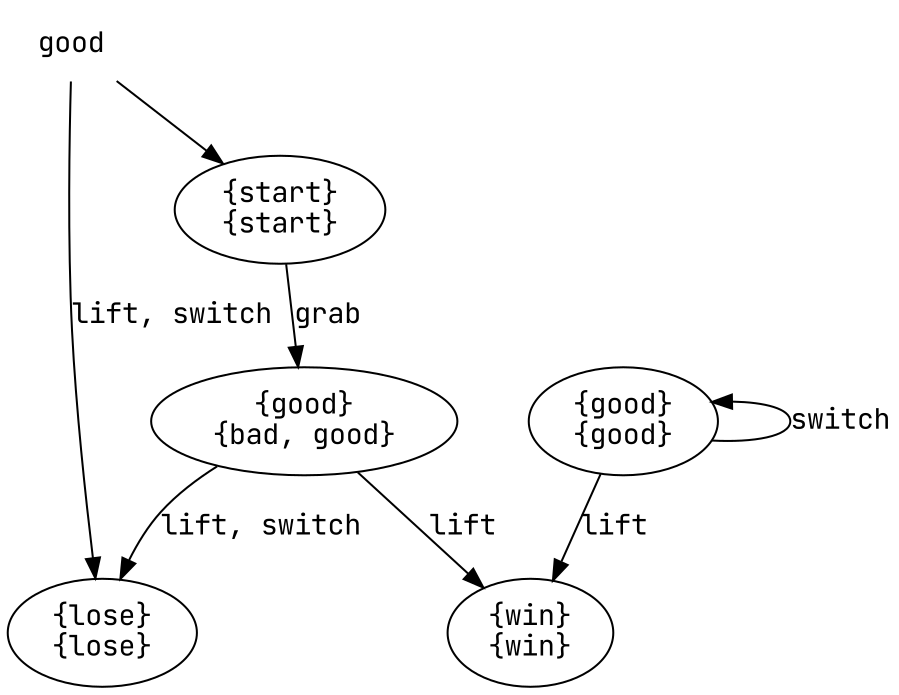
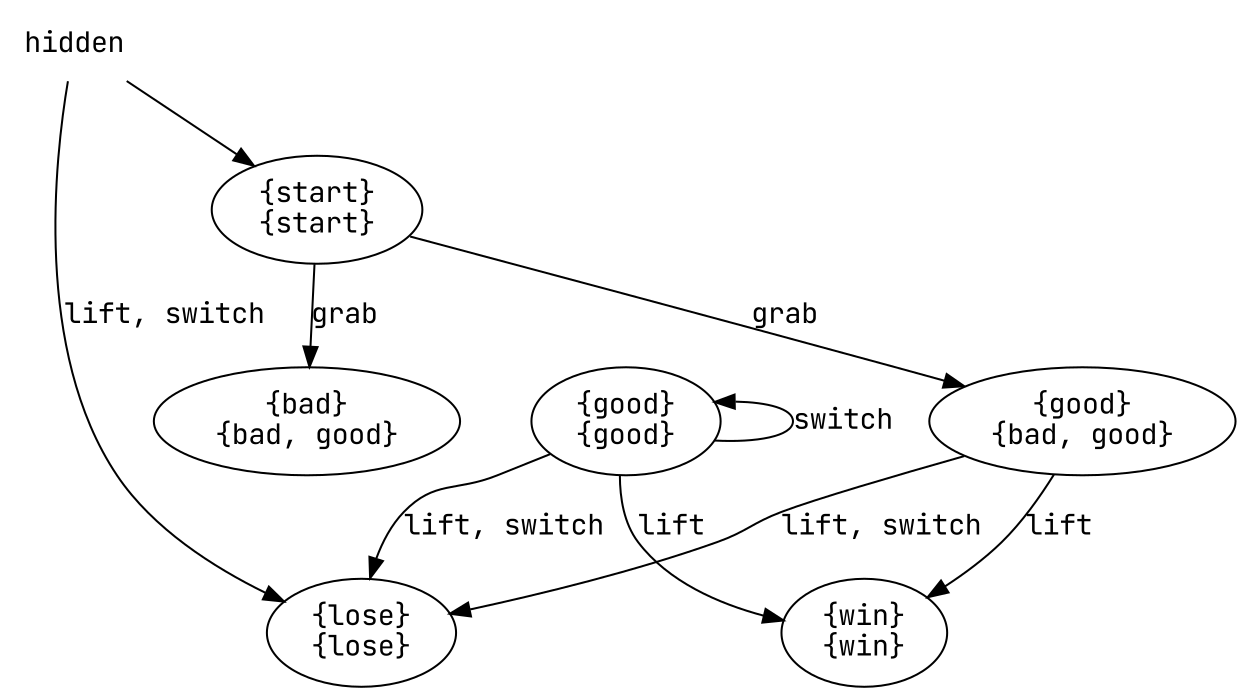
  digraph {
    concentrate=False
    fontname="JetBrains Mono"
    nodesep=0.5
    ranksep=0.5
    splines=True
    node [fontname="JetBrains Mono"]
    edge [action="(('lift',), ('switch',))" fontname="JetBrains Mono"]
    n1 [label="{start}\n{start}"]
+   n2 [label="{bad}\n{bad, good}"]
    n3 [label="{good}\n{bad, good}"]
    n4 [label="{lose}\n{lose}"]
    n5 [label="{win}\n{win}"]
    n6 [label="{good}\n{good}"]
-   hidden [shape=none label=good]
+   hidden [shape=none]
+   n1 -> n2 [action="('grab',)" label=grab]
    n1 -> n3 [action="('grab',)" label=grab]
    n3 -> n4 [label="lift, switch"]
    n3 -> n5 [action="('lift',)" label=lift]
+   n6 -> n4 [label="lift, switch"]
    n6 -> n5 [action="('lift',)" label=lift]
    n6 -> n6 [action="('switch',)" dir=back label=switch]
    hidden -> n1 [action=""]
    hidden -> n4 [label="lift, switch"]
  }
